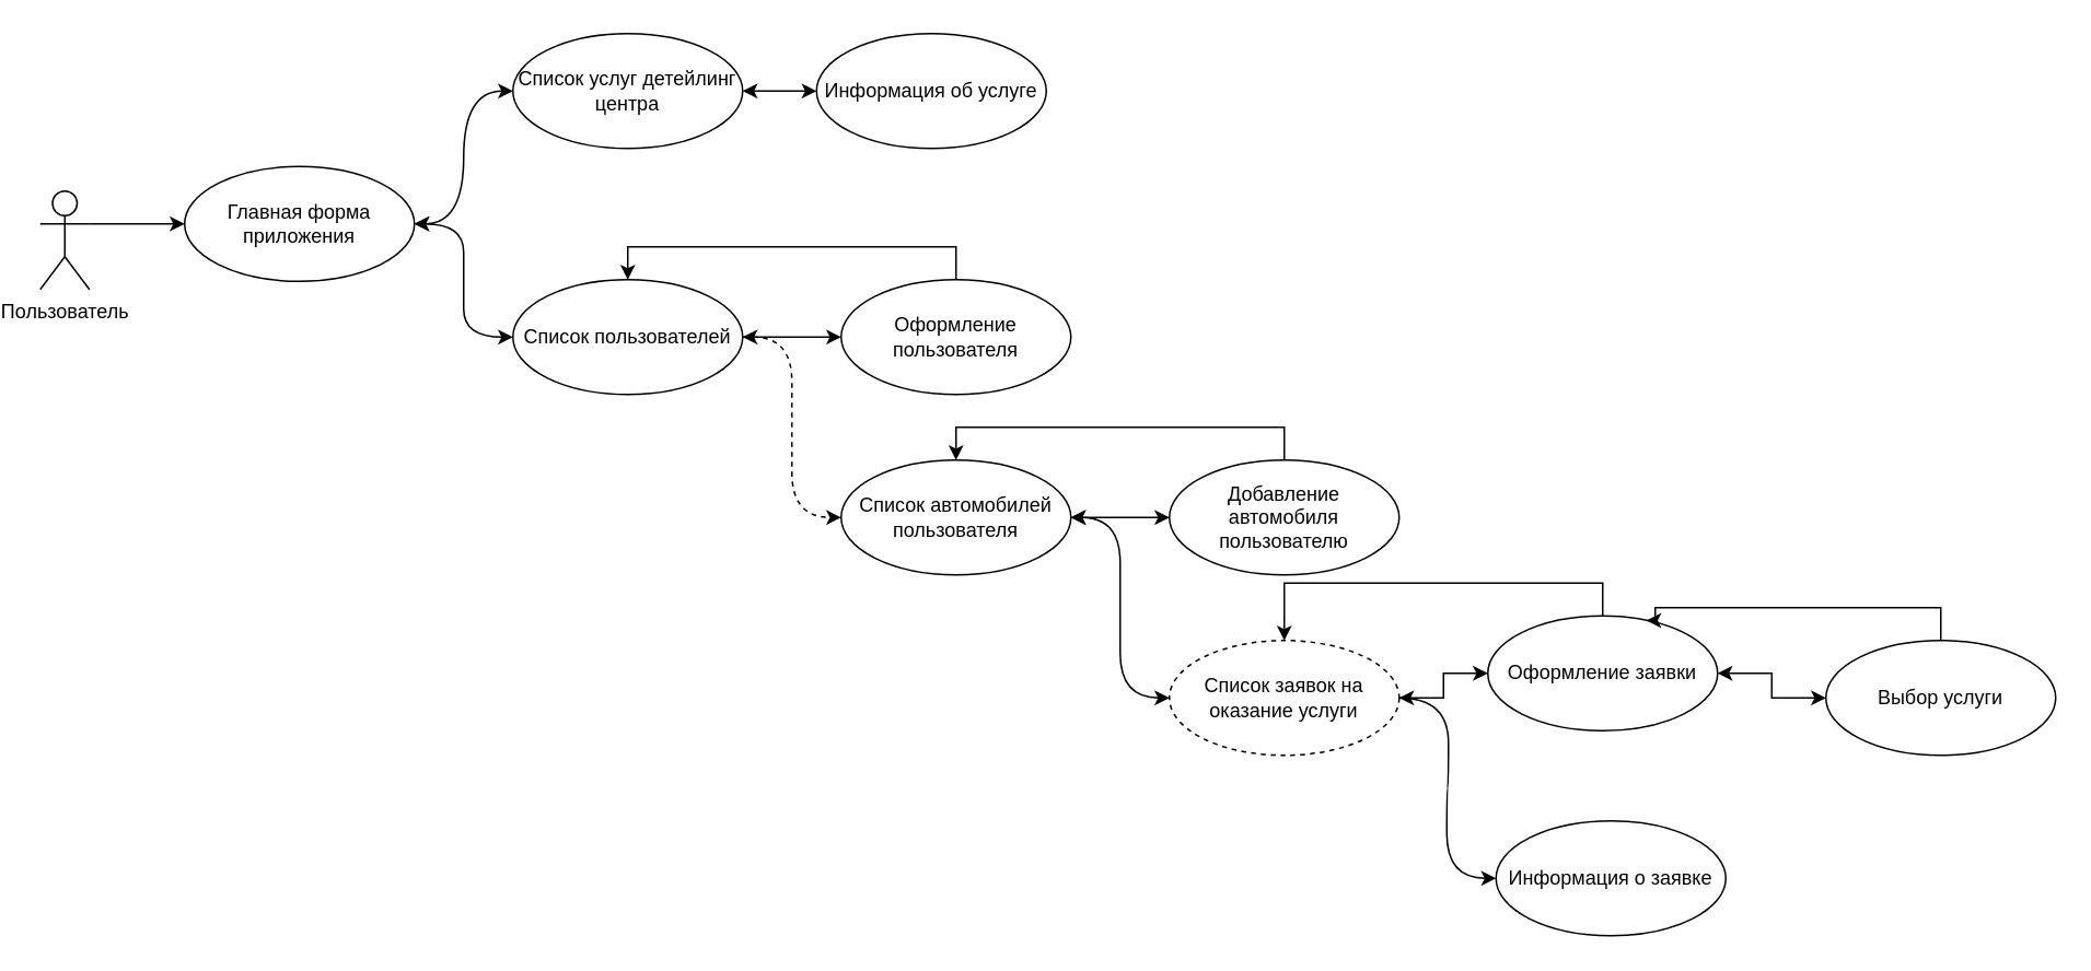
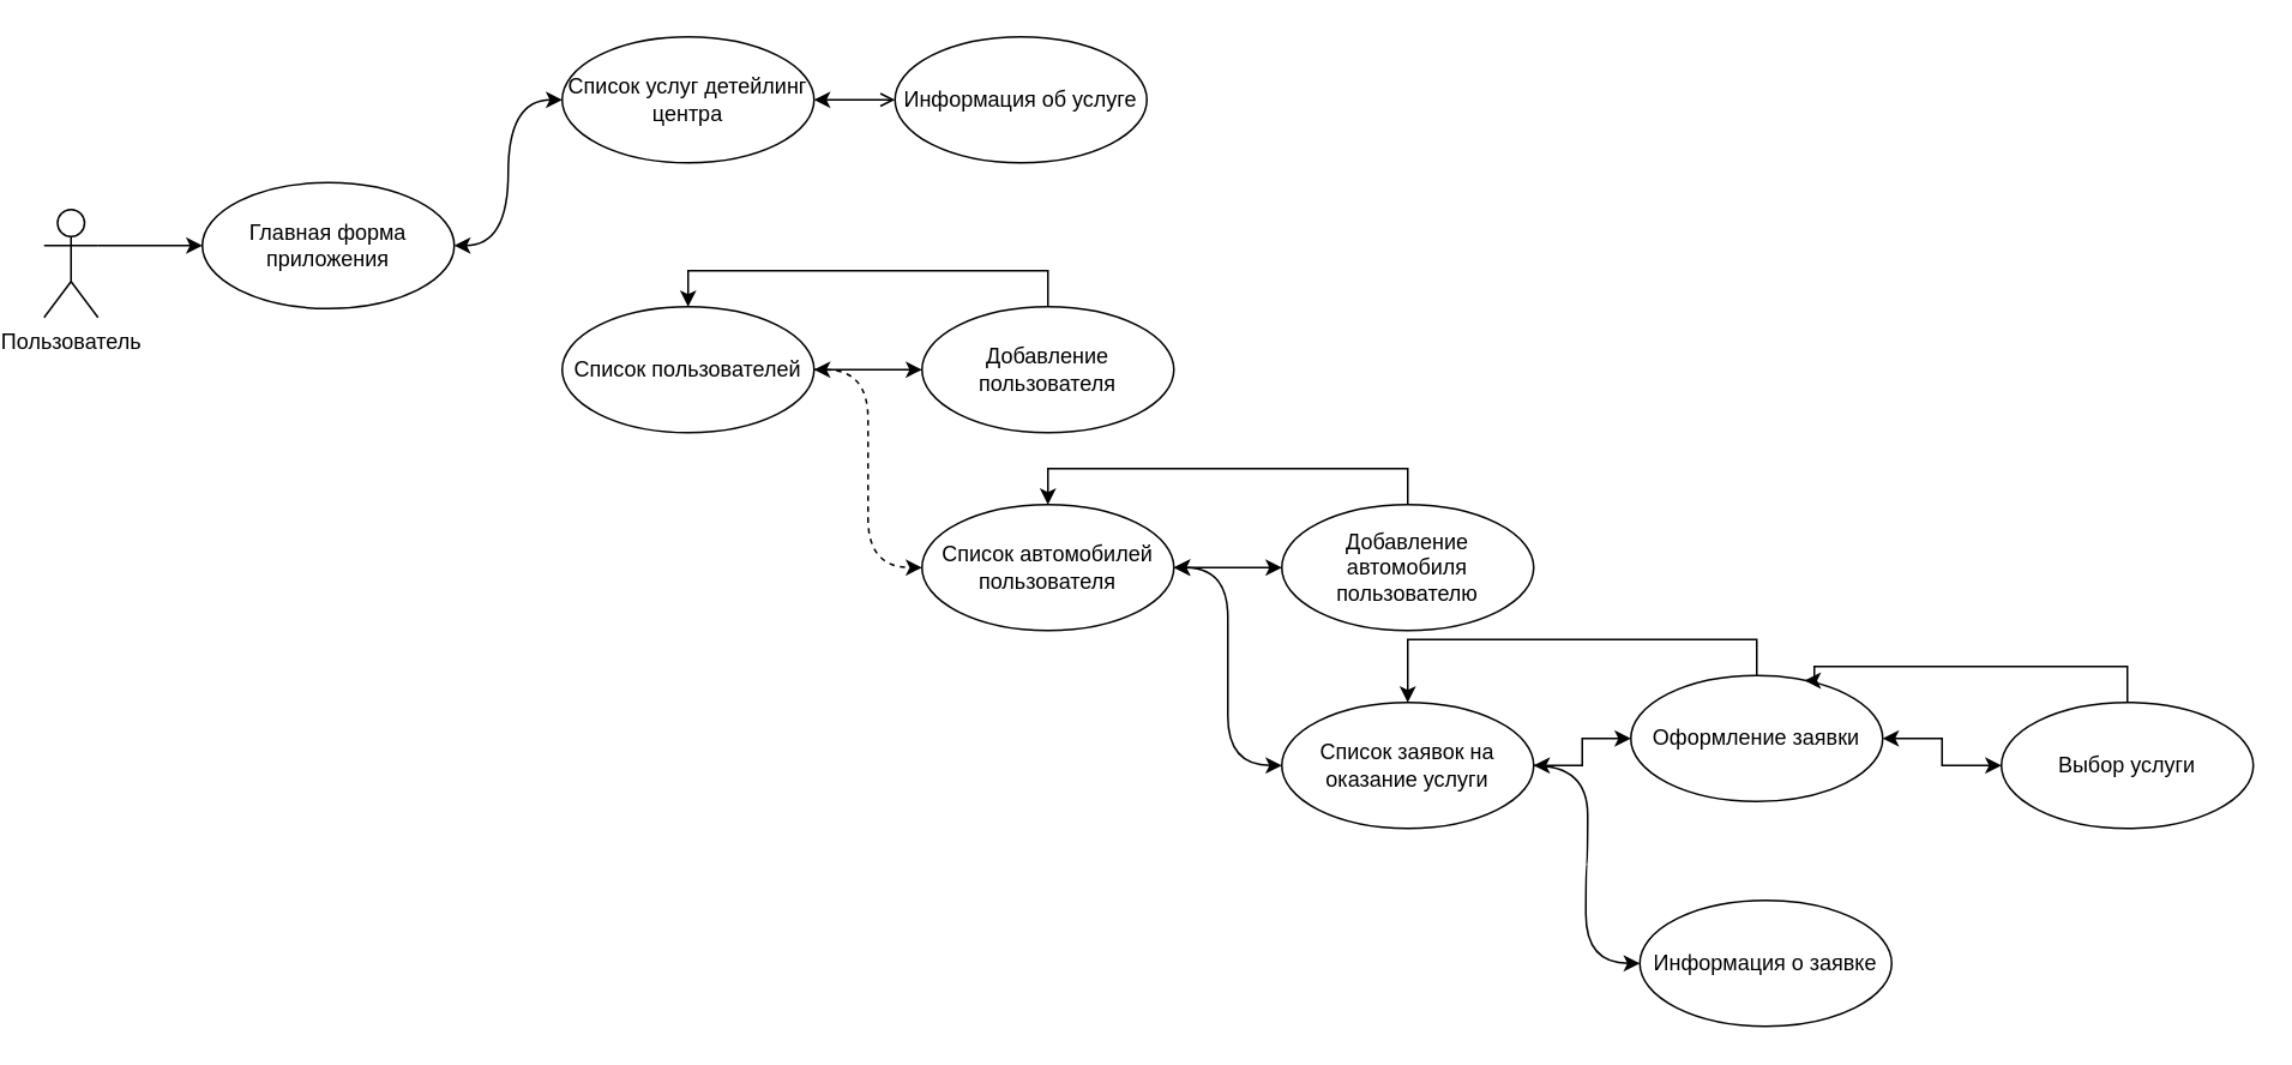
  <mxCell id="0" />
  <mxCell id="1" parent="0" />
  <mxCell id="2" style="edgeStyle=orthogonalEdgeStyle;rounded=0;orthogonalLoop=1;jettySize=auto;html=1;exitX=1;exitY=0.333;exitDx=0;exitDy=0;exitPerimeter=0;entryX=0;entryY=0.5;entryDx=0;entryDy=0;" edge="1" parent="1" source="3" target="5"><mxGeometry relative="1" as="geometry" /></mxCell>
  <mxCell id="3" value="Пользователь" style="shape=umlActor;verticalLabelPosition=bottom;verticalAlign=top;html=1;" parent="1" vertex="1"><mxGeometry x="20" y="116" width="30" height="60" as="geometry" /></mxCell>
- <mxCell id="4" style="edgeStyle=entityRelationEdgeStyle;rounded=0;orthogonalLoop=1;jettySize=auto;html=1;exitX=1;exitY=0.5;exitDx=0;exitDy=0;entryX=0;entryY=0.5;entryDx=0;entryDy=0;curved=1;startArrow=classic;startFill=1;" edge="1" parent="1" source="5" target="11"><mxGeometry relative="1" as="geometry" /></mxCell>
  <mxCell id="5" value="Главная форма приложения" style="ellipse;whiteSpace=wrap;html=1;" parent="1" vertex="1"><mxGeometry x="108" y="101" width="140" height="70" as="geometry" /></mxCell>
  <mxCell id="6" style="edgeStyle=entityRelationEdgeStyle;rounded=0;orthogonalLoop=1;jettySize=auto;html=1;exitX=0;exitY=0.5;exitDx=0;exitDy=0;entryX=1;entryY=0.5;entryDx=0;entryDy=0;curved=1;startArrow=classic;startFill=1;" edge="1" parent="1" source="8" target="5"><mxGeometry relative="1" as="geometry" /></mxCell>
- <mxCell id="7" style="edgeStyle=orthogonalEdgeStyle;rounded=0;orthogonalLoop=1;jettySize=auto;html=1;exitX=1;exitY=0.5;exitDx=0;exitDy=0;entryX=0;entryY=0.5;entryDx=0;entryDy=0;startArrow=classic;startFill=1;" edge="1" parent="1" source="8" target="12"><mxGeometry relative="1" as="geometry" /></mxCell>
+ <mxCell id="7" style="edgeStyle=orthogonalEdgeStyle;rounded=0;orthogonalLoop=1;jettySize=auto;html=1;exitX=1;exitY=0.5;exitDx=0;exitDy=0;entryX=0;entryY=0.5;entryDx=0;entryDy=0;startArrow=classic;startFill=1;endArrow=open;" edge="1" parent="1" source="8" target="12"><mxGeometry relative="1" as="geometry" /></mxCell>
  <mxCell id="8" value="Список услуг детейлинг центра" style="ellipse;whiteSpace=wrap;html=1;" vertex="1" parent="1"><mxGeometry x="308" y="20" width="140" height="70" as="geometry" /></mxCell>
  <mxCell id="9" style="edgeStyle=entityRelationEdgeStyle;rounded=0;orthogonalLoop=1;jettySize=auto;html=1;exitX=1;exitY=0.5;exitDx=0;exitDy=0;entryX=0;entryY=0.5;entryDx=0;entryDy=0;curved=1;startArrow=classic;startFill=1;dashed=1;" edge="1" parent="1" source="11" target="17"><mxGeometry relative="1" as="geometry" /></mxCell>
  <mxCell id="10" style="edgeStyle=orthogonalEdgeStyle;rounded=0;orthogonalLoop=1;jettySize=auto;html=1;exitX=1;exitY=0.5;exitDx=0;exitDy=0;entryX=0;entryY=0.5;entryDx=0;entryDy=0;" edge="1" parent="1" source="11" target="14"><mxGeometry relative="1" as="geometry" /></mxCell>
  <mxCell id="11" value="Список пользователей" style="ellipse;whiteSpace=wrap;html=1;" vertex="1" parent="1"><mxGeometry x="308" y="170" width="140" height="70" as="geometry" /></mxCell>
  <mxCell id="12" value="Информация об услуге" style="ellipse;whiteSpace=wrap;html=1;" vertex="1" parent="1"><mxGeometry x="493" y="20" width="140" height="70" as="geometry" /></mxCell>
  <mxCell id="13" style="edgeStyle=orthogonalEdgeStyle;rounded=0;orthogonalLoop=1;jettySize=auto;html=1;exitX=0.5;exitY=0;exitDx=0;exitDy=0;entryX=0.5;entryY=0;entryDx=0;entryDy=0;" edge="1" parent="1" source="14" target="11"><mxGeometry relative="1" as="geometry" /></mxCell>
- <mxCell id="14" value="Оформление пользователя" style="ellipse;whiteSpace=wrap;html=1;" vertex="1" parent="1"><mxGeometry x="508" y="170" width="140" height="70" as="geometry" /></mxCell>
+ <mxCell id="14" value="Добавление пользователя" style="ellipse;whiteSpace=wrap;html=1;" vertex="1" parent="1"><mxGeometry x="508" y="170" width="140" height="70" as="geometry" /></mxCell>
  <mxCell id="15" style="edgeStyle=orthogonalEdgeStyle;rounded=0;orthogonalLoop=1;jettySize=auto;html=1;exitX=1;exitY=0.5;exitDx=0;exitDy=0;entryX=0;entryY=0.5;entryDx=0;entryDy=0;startArrow=classic;startFill=1;" edge="1" parent="1" source="17" target="19"><mxGeometry relative="1" as="geometry" /></mxCell>
  <mxCell id="16" style="edgeStyle=entityRelationEdgeStyle;rounded=0;orthogonalLoop=1;jettySize=auto;html=1;exitX=1;exitY=0.5;exitDx=0;exitDy=0;entryX=0;entryY=0.5;entryDx=0;entryDy=0;startArrow=classic;startFill=1;curved=1;" edge="1" parent="1" source="17" target="22"><mxGeometry relative="1" as="geometry" /></mxCell>
  <mxCell id="17" value="Список автомобилей пользователя" style="ellipse;whiteSpace=wrap;html=1;" vertex="1" parent="1"><mxGeometry x="508" y="280" width="140" height="70" as="geometry" /></mxCell>
  <mxCell id="18" style="edgeStyle=orthogonalEdgeStyle;rounded=0;orthogonalLoop=1;jettySize=auto;html=1;exitX=0.5;exitY=0;exitDx=0;exitDy=0;entryX=0.5;entryY=0;entryDx=0;entryDy=0;" edge="1" parent="1" source="19" target="17"><mxGeometry relative="1" as="geometry" /></mxCell>
  <mxCell id="19" value="Добавление автомобиля пользователю" style="ellipse;whiteSpace=wrap;html=1;" vertex="1" parent="1"><mxGeometry x="708" y="280" width="140" height="70" as="geometry" /></mxCell>
  <mxCell id="20" style="edgeStyle=orthogonalEdgeStyle;rounded=0;orthogonalLoop=1;jettySize=auto;html=1;exitX=1;exitY=0.5;exitDx=0;exitDy=0;entryX=0;entryY=0.5;entryDx=0;entryDy=0;startArrow=classic;startFill=1;" edge="1" parent="1" source="22" target="25"><mxGeometry relative="1" as="geometry" /></mxCell>
  <mxCell id="21" style="edgeStyle=entityRelationEdgeStyle;rounded=0;orthogonalLoop=1;jettySize=auto;html=1;exitX=1;exitY=0.5;exitDx=0;exitDy=0;entryX=0;entryY=0.5;entryDx=0;entryDy=0;curved=1;" edge="1" parent="1" source="22" target="26"><mxGeometry relative="1" as="geometry" /></mxCell>
- <mxCell id="22" value="Список заявок на оказание услуги" style="ellipse;whiteSpace=wrap;html=1;dashed=1;" vertex="1" parent="1"><mxGeometry x="708" y="390" width="140" height="70" as="geometry" /></mxCell>
+ <mxCell id="22" value="Список заявок на оказание услуги" style="ellipse;whiteSpace=wrap;html=1;" vertex="1" parent="1"><mxGeometry x="708" y="390" width="140" height="70" as="geometry" /></mxCell>
  <mxCell id="23" style="edgeStyle=orthogonalEdgeStyle;rounded=0;orthogonalLoop=1;jettySize=auto;html=1;exitX=0.5;exitY=0;exitDx=0;exitDy=0;entryX=0.5;entryY=0;entryDx=0;entryDy=0;" edge="1" parent="1" source="25" target="22"><mxGeometry relative="1" as="geometry" /></mxCell>
  <mxCell id="24" style="edgeStyle=orthogonalEdgeStyle;rounded=0;orthogonalLoop=1;jettySize=auto;html=1;exitX=1;exitY=0.5;exitDx=0;exitDy=0;entryX=0;entryY=0.5;entryDx=0;entryDy=0;startArrow=classic;startFill=1;" edge="1" parent="1" source="25" target="27"><mxGeometry relative="1" as="geometry" /></mxCell>
  <mxCell id="25" value="Оформление заявки" style="ellipse;whiteSpace=wrap;html=1;points=[[0,0,0,0,0],[0,0.5,0,0,0],[0,1,0,0,0],[0.5,0,0,0,0],[0.5,1,0,0,0],[0.69,0.04,0,0,0],[1,0.5,0,0,0],[1,1,0,0,0]];" vertex="1" parent="1"><mxGeometry x="902" y="375" width="140" height="70" as="geometry" /></mxCell>
  <mxCell id="26" value="Информация о заявке" style="ellipse;whiteSpace=wrap;html=1;" vertex="1" parent="1"><mxGeometry x="907" y="500" width="140" height="70" as="geometry" /></mxCell>
  <mxCell id="27" value="Выбор услуги" style="ellipse;whiteSpace=wrap;html=1;" vertex="1" parent="1"><mxGeometry x="1108" y="390" width="140" height="70" as="geometry" /></mxCell>
  <mxCell id="28" style="edgeStyle=orthogonalEdgeStyle;rounded=0;orthogonalLoop=1;jettySize=auto;html=1;exitX=0.5;exitY=0;exitDx=0;exitDy=0;entryX=0.69;entryY=0.04;entryDx=0;entryDy=0;entryPerimeter=0;" edge="1" parent="1" source="27" target="25"><mxGeometry relative="1" as="geometry"><Array as="points"><mxPoint x="1178" y="370" /><mxPoint x="1004" y="370" /></Array></mxGeometry></mxCell>
